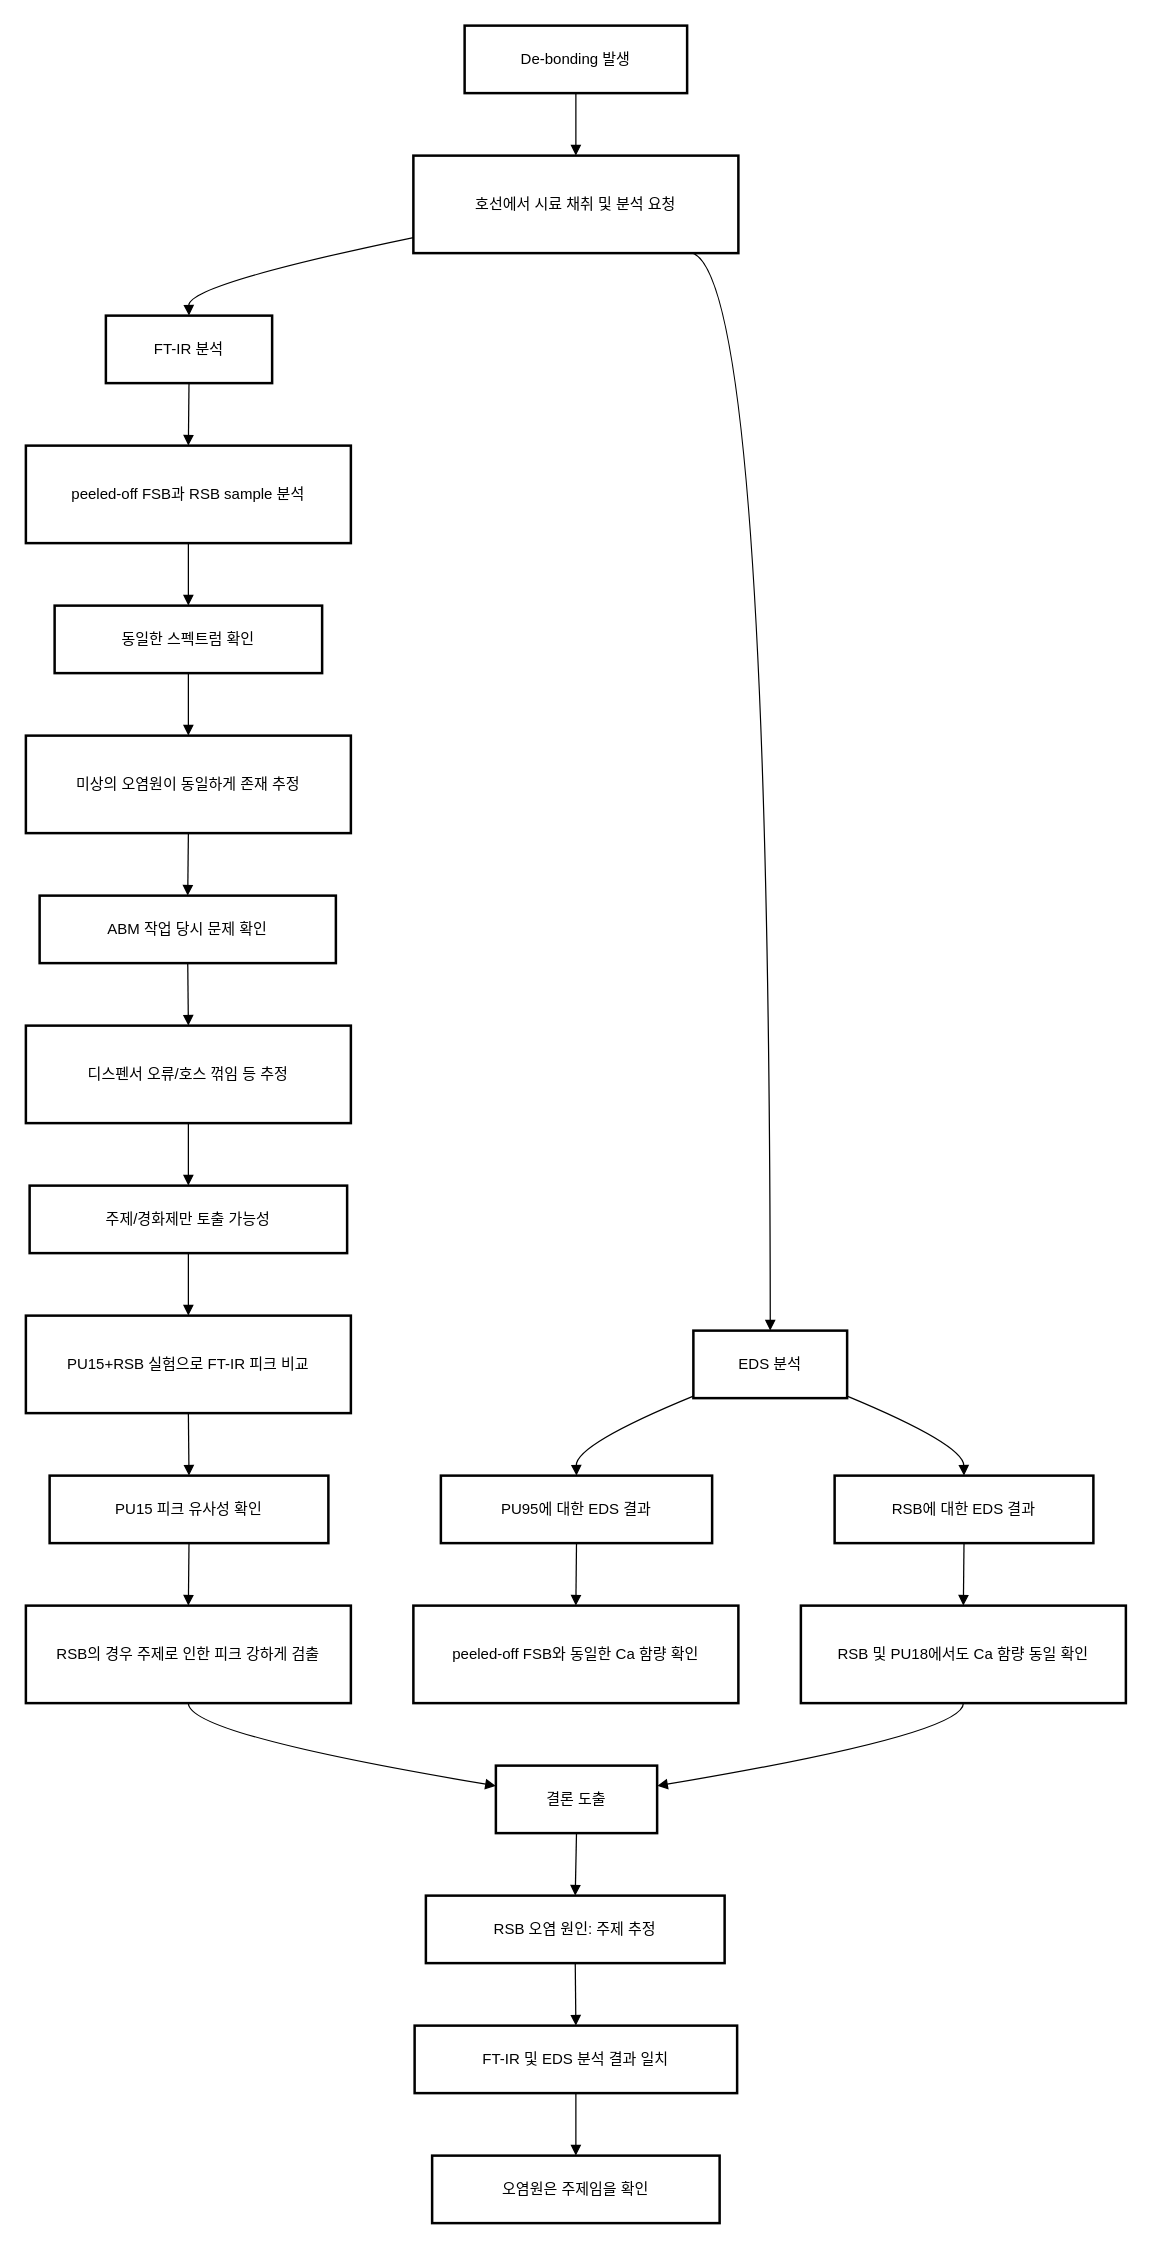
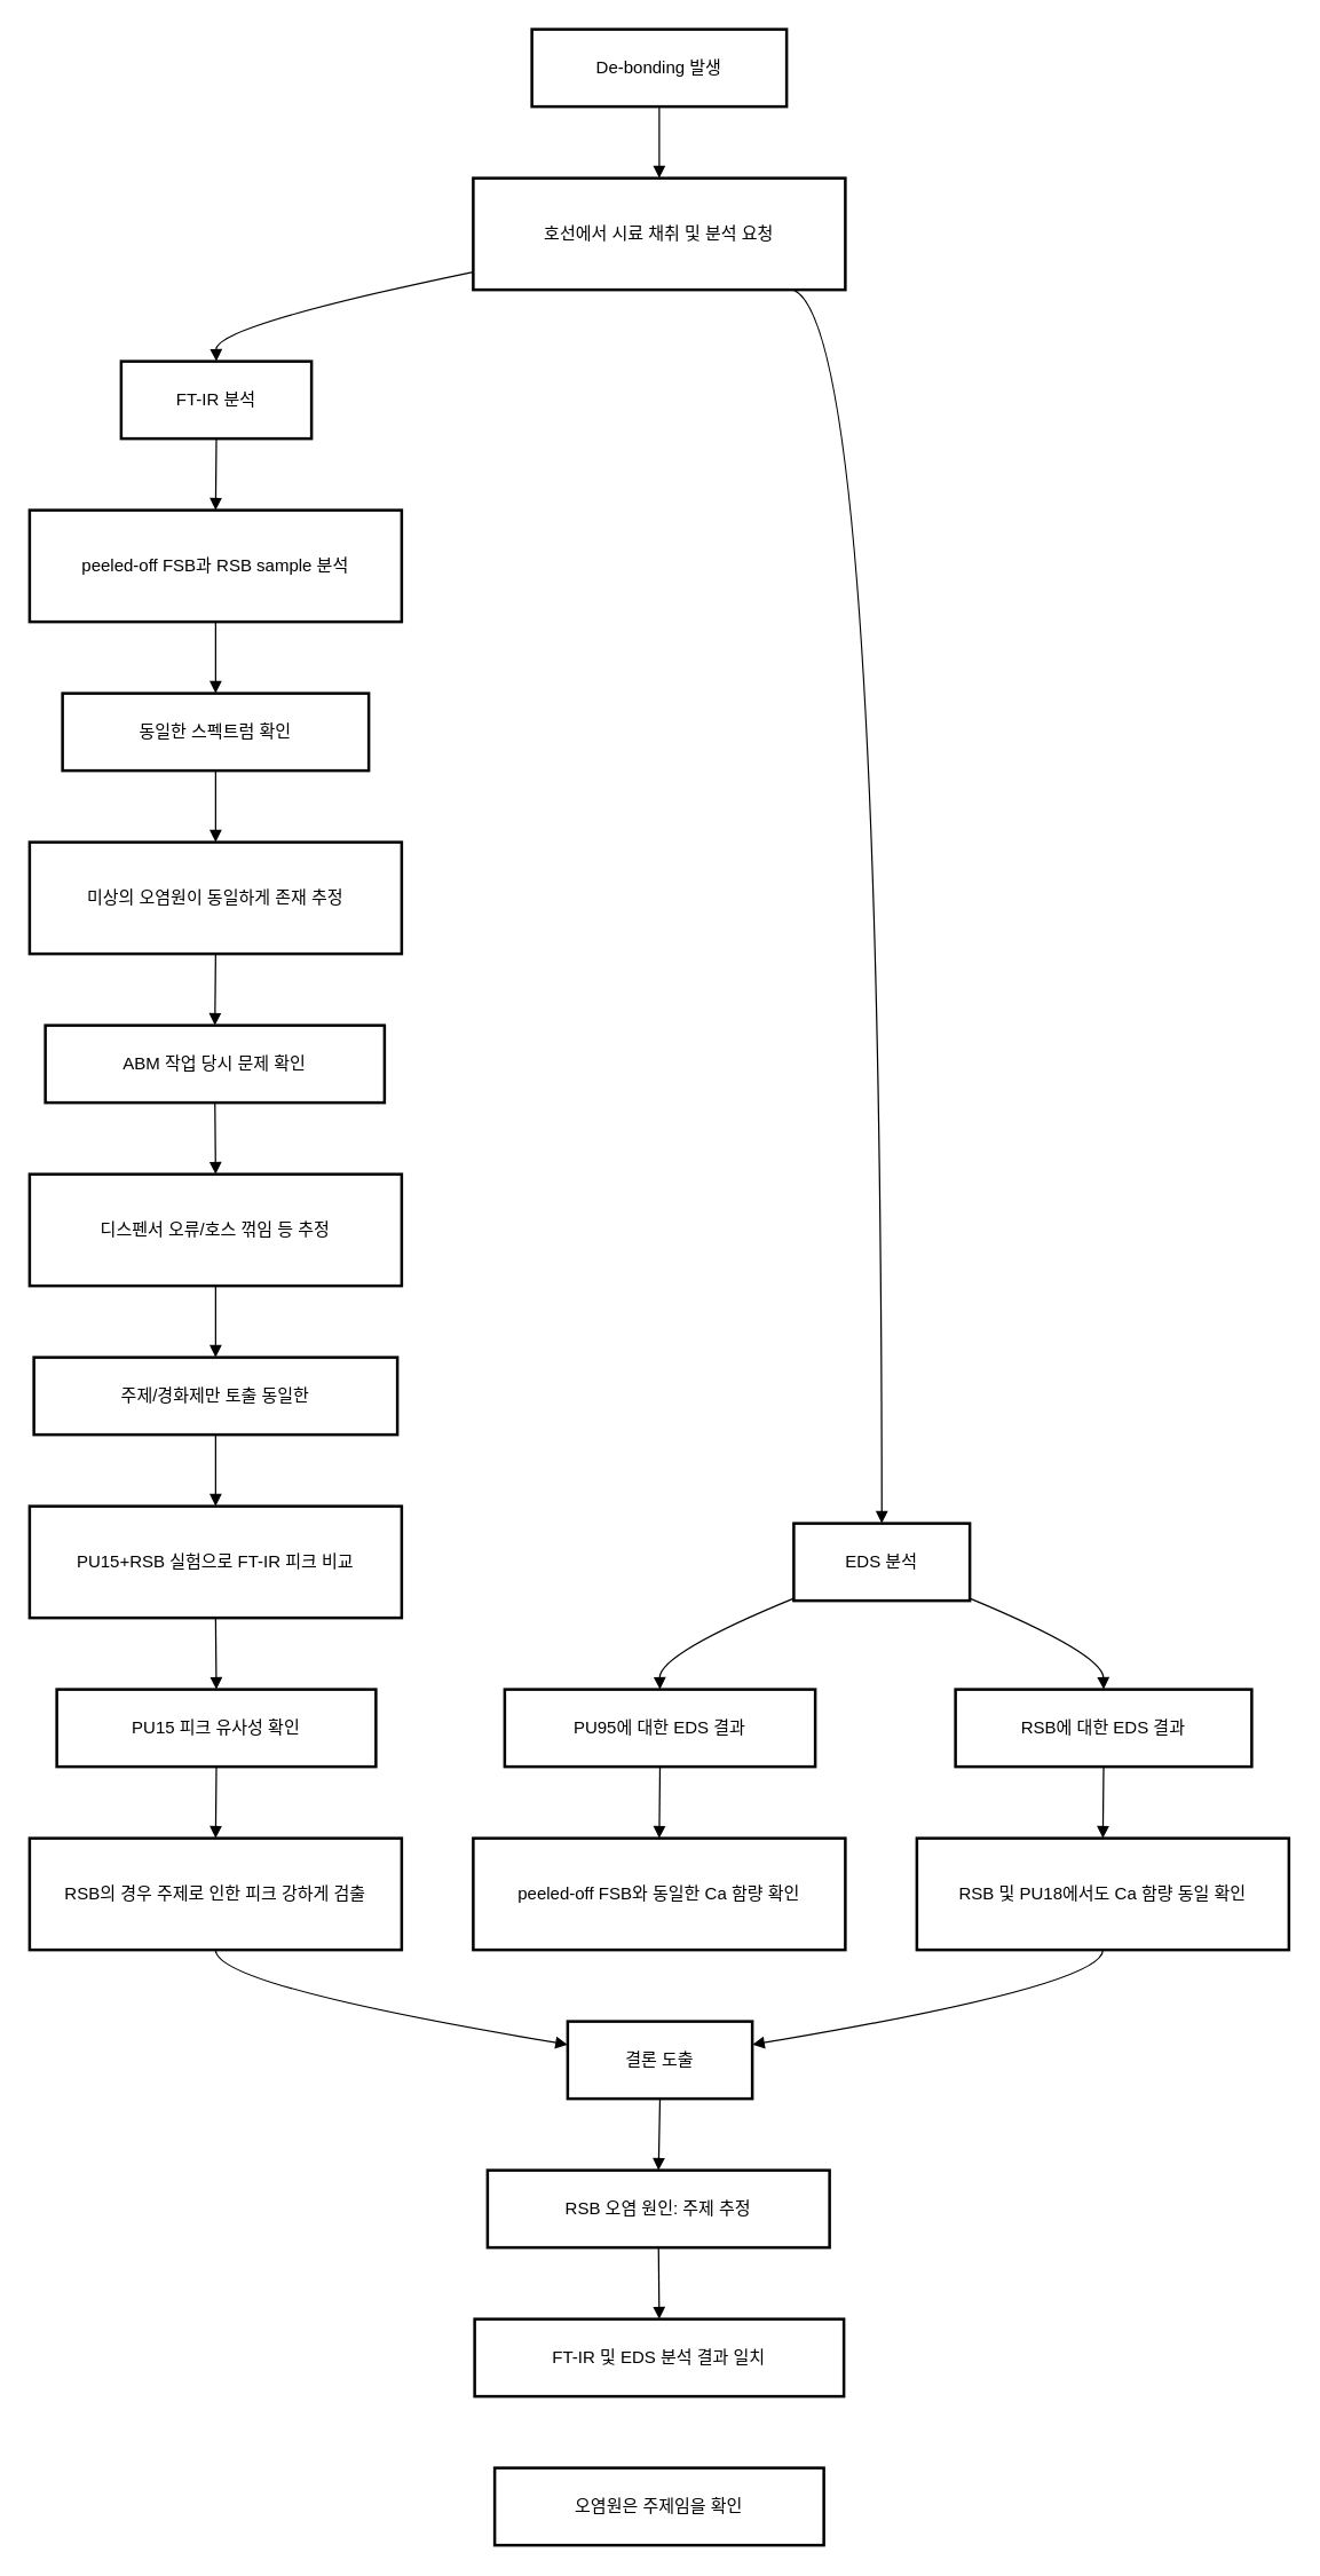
  <mxCell id="0" />
  <mxCell id="1" parent="0" />
  <mxCell id="2" value="De-bonding 발생" style="whiteSpace=wrap;strokeWidth=2;" vertex="1" parent="1"><mxGeometry x="371" y="20" width="178" height="54" as="geometry" /></mxCell>
  <mxCell id="3" value="호선에서 시료 채취 및 분석 요청" style="whiteSpace=wrap;strokeWidth=2;" vertex="1" parent="1"><mxGeometry x="330" y="124" width="260" height="78" as="geometry" /></mxCell>
  <mxCell id="4" value="FT-IR 분석" style="whiteSpace=wrap;strokeWidth=2;" vertex="1" parent="1"><mxGeometry x="84" y="252" width="133" height="54" as="geometry" /></mxCell>
  <mxCell id="5" value="EDS 분석" style="whiteSpace=wrap;strokeWidth=2;" vertex="1" parent="1"><mxGeometry x="554" y="1064" width="123" height="54" as="geometry" /></mxCell>
  <mxCell id="6" value="peeled-off FSB과 RSB sample 분석" style="whiteSpace=wrap;strokeWidth=2;" vertex="1" parent="1"><mxGeometry x="20" y="356" width="260" height="78" as="geometry" /></mxCell>
  <mxCell id="7" value="동일한 스펙트럼 확인" style="whiteSpace=wrap;strokeWidth=2;" vertex="1" parent="1"><mxGeometry x="43" y="484" width="214" height="54" as="geometry" /></mxCell>
  <mxCell id="8" value="미상의 오염원이 동일하게 존재 추정" style="whiteSpace=wrap;strokeWidth=2;" vertex="1" parent="1"><mxGeometry x="20" y="588" width="260" height="78" as="geometry" /></mxCell>
  <mxCell id="9" value="ABM 작업 당시 문제 확인" style="whiteSpace=wrap;strokeWidth=2;" vertex="1" parent="1"><mxGeometry x="31" y="716" width="237" height="54" as="geometry" /></mxCell>
  <mxCell id="10" value="디스펜서 오류/호스 꺾임 등 추정" style="whiteSpace=wrap;strokeWidth=2;" vertex="1" parent="1"><mxGeometry x="20" y="820" width="260" height="78" as="geometry" /></mxCell>
- <mxCell id="11" value="주제/경화제만 토출 가능성" style="whiteSpace=wrap;strokeWidth=2;" vertex="1" parent="1"><mxGeometry x="23" y="948" width="254" height="54" as="geometry" /></mxCell>
+ <mxCell id="11" value="주제/경화제만 토출 동일한" style="whiteSpace=wrap;strokeWidth=2;" vertex="1" parent="1"><mxGeometry x="23" y="948" width="254" height="54" as="geometry" /></mxCell>
  <mxCell id="12" value="PU15+RSB 실험으로 FT-IR 피크 비교" style="whiteSpace=wrap;strokeWidth=2;" vertex="1" parent="1"><mxGeometry x="20" y="1052" width="260" height="78" as="geometry" /></mxCell>
  <mxCell id="13" value="PU15 피크 유사성 확인" style="whiteSpace=wrap;strokeWidth=2;" vertex="1" parent="1"><mxGeometry x="39" y="1180" width="223" height="54" as="geometry" /></mxCell>
  <mxCell id="14" value="RSB의 경우 주제로 인한 피크 강하게 검출" style="whiteSpace=wrap;strokeWidth=2;" vertex="1" parent="1"><mxGeometry x="20" y="1284" width="260" height="78" as="geometry" /></mxCell>
  <mxCell id="15" value="PU95에 대한 EDS 결과" style="whiteSpace=wrap;strokeWidth=2;" vertex="1" parent="1"><mxGeometry x="352" y="1180" width="217" height="54" as="geometry" /></mxCell>
  <mxCell id="16" value="peeled-off FSB와 동일한 Ca 함량 확인" style="whiteSpace=wrap;strokeWidth=2;" vertex="1" parent="1"><mxGeometry x="330" y="1284" width="260" height="78" as="geometry" /></mxCell>
  <mxCell id="17" value="RSB에 대한 EDS 결과" style="whiteSpace=wrap;strokeWidth=2;" vertex="1" parent="1"><mxGeometry x="667" y="1180" width="207" height="54" as="geometry" /></mxCell>
  <mxCell id="18" value="RSB 및 PU18에서도 Ca 함량 동일 확인" style="whiteSpace=wrap;strokeWidth=2;" vertex="1" parent="1"><mxGeometry x="640" y="1284" width="260" height="78" as="geometry" /></mxCell>
  <mxCell id="19" value="결론 도출" style="whiteSpace=wrap;strokeWidth=2;" vertex="1" parent="1"><mxGeometry x="396" y="1412" width="129" height="54" as="geometry" /></mxCell>
  <mxCell id="20" value="RSB 오염 원인: 주제 추정" style="whiteSpace=wrap;strokeWidth=2;" vertex="1" parent="1"><mxGeometry x="340" y="1516" width="239" height="54" as="geometry" /></mxCell>
  <mxCell id="21" value="FT-IR 및 EDS 분석 결과 일치" style="whiteSpace=wrap;strokeWidth=2;" vertex="1" parent="1"><mxGeometry x="331" y="1620" width="258" height="54" as="geometry" /></mxCell>
  <mxCell id="22" value="오염원은 주제임을 확인" style="whiteSpace=wrap;strokeWidth=2;" vertex="1" parent="1"><mxGeometry x="345" y="1724" width="230" height="54" as="geometry" /></mxCell>
  <mxCell id="23" value="" style="curved=1;startArrow=none;endArrow=block;exitX=0.5;exitY=1;entryX=0.5;entryY=0;rounded=0;" edge="1" parent="1" source="2" target="3"><mxGeometry relative="1" as="geometry"><Array as="points" /></mxGeometry></mxCell>
  <mxCell id="24" value="" style="curved=1;startArrow=none;endArrow=block;exitX=0;exitY=0.84;entryX=0.5;entryY=0;rounded=0;" edge="1" parent="1" source="3" target="4"><mxGeometry relative="1" as="geometry"><Array as="points"><mxPoint x="150" y="227" /></Array></mxGeometry></mxCell>
  <mxCell id="25" value="" style="curved=1;startArrow=none;endArrow=block;exitX=0.86;exitY=1;entryX=0.5;entryY=0;rounded=0;" edge="1" parent="1" source="3" target="5"><mxGeometry relative="1" as="geometry"><Array as="points"><mxPoint x="615" y="227" /></Array></mxGeometry></mxCell>
  <mxCell id="26" value="" style="curved=1;startArrow=none;endArrow=block;exitX=0.5;exitY=1;entryX=0.5;entryY=0;rounded=0;" edge="1" parent="1" source="4" target="6"><mxGeometry relative="1" as="geometry"><Array as="points" /></mxGeometry></mxCell>
  <mxCell id="27" value="" style="curved=1;startArrow=none;endArrow=block;exitX=0.5;exitY=1;entryX=0.5;entryY=0;rounded=0;" edge="1" parent="1" source="6" target="7"><mxGeometry relative="1" as="geometry"><Array as="points" /></mxGeometry></mxCell>
  <mxCell id="28" value="" style="curved=1;startArrow=none;endArrow=block;exitX=0.5;exitY=1;entryX=0.5;entryY=0;rounded=0;" edge="1" parent="1" source="7" target="8"><mxGeometry relative="1" as="geometry"><Array as="points" /></mxGeometry></mxCell>
  <mxCell id="29" value="" style="curved=1;startArrow=none;endArrow=block;exitX=0.5;exitY=1;entryX=0.5;entryY=0;rounded=0;" edge="1" parent="1" source="8" target="9"><mxGeometry relative="1" as="geometry"><Array as="points" /></mxGeometry></mxCell>
  <mxCell id="30" value="" style="curved=1;startArrow=none;endArrow=block;exitX=0.5;exitY=1;entryX=0.5;entryY=0;rounded=0;" edge="1" parent="1" source="9" target="10"><mxGeometry relative="1" as="geometry"><Array as="points" /></mxGeometry></mxCell>
  <mxCell id="31" value="" style="curved=1;startArrow=none;endArrow=block;exitX=0.5;exitY=1;entryX=0.5;entryY=0;rounded=0;" edge="1" parent="1" source="10" target="11"><mxGeometry relative="1" as="geometry"><Array as="points" /></mxGeometry></mxCell>
  <mxCell id="32" value="" style="curved=1;startArrow=none;endArrow=block;exitX=0.5;exitY=1;entryX=0.5;entryY=0;rounded=0;" edge="1" parent="1" source="11" target="12"><mxGeometry relative="1" as="geometry"><Array as="points" /></mxGeometry></mxCell>
  <mxCell id="33" value="" style="curved=1;startArrow=none;endArrow=block;exitX=0.5;exitY=1;entryX=0.5;entryY=0;rounded=0;" edge="1" parent="1" source="12" target="13"><mxGeometry relative="1" as="geometry"><Array as="points" /></mxGeometry></mxCell>
  <mxCell id="34" value="" style="curved=1;startArrow=none;endArrow=block;exitX=0.5;exitY=1;entryX=0.5;entryY=0;rounded=0;" edge="1" parent="1" source="13" target="14"><mxGeometry relative="1" as="geometry"><Array as="points" /></mxGeometry></mxCell>
  <mxCell id="35" value="" style="curved=1;startArrow=none;endArrow=block;exitX=0;exitY=0.97;entryX=0.5;entryY=0;rounded=0;" edge="1" parent="1" source="5" target="15"><mxGeometry relative="1" as="geometry"><Array as="points"><mxPoint x="460" y="1155" /></Array></mxGeometry></mxCell>
  <mxCell id="36" value="" style="curved=1;startArrow=none;endArrow=block;exitX=0.5;exitY=1;entryX=0.5;entryY=0;rounded=0;" edge="1" parent="1" source="15" target="16"><mxGeometry relative="1" as="geometry"><Array as="points" /></mxGeometry></mxCell>
  <mxCell id="37" value="" style="curved=1;startArrow=none;endArrow=block;exitX=1;exitY=0.97;entryX=0.5;entryY=0;rounded=0;" edge="1" parent="1" source="5" target="17"><mxGeometry relative="1" as="geometry"><Array as="points"><mxPoint x="770" y="1155" /></Array></mxGeometry></mxCell>
  <mxCell id="38" value="" style="curved=1;startArrow=none;endArrow=block;exitX=0.5;exitY=1;entryX=0.5;entryY=0;rounded=0;" edge="1" parent="1" source="17" target="18"><mxGeometry relative="1" as="geometry"><Array as="points" /></mxGeometry></mxCell>
  <mxCell id="39" value="" style="curved=1;startArrow=none;endArrow=block;exitX=0.5;exitY=1;entryX=0;entryY=0.3;rounded=0;" edge="1" parent="1" source="14" target="19"><mxGeometry relative="1" as="geometry"><Array as="points"><mxPoint x="150" y="1387" /></Array></mxGeometry></mxCell>
  <mxCell id="40" value="" style="curved=1;startArrow=none;endArrow=block;exitX=0.5;exitY=1;entryX=1;entryY=0.3;rounded=0;" edge="1" parent="1" source="18" target="19"><mxGeometry relative="1" as="geometry"><Array as="points"><mxPoint x="770" y="1387" /></Array></mxGeometry></mxCell>
  <mxCell id="41" value="" style="curved=1;startArrow=none;endArrow=block;exitX=0.5;exitY=1;entryX=0.5;entryY=0;rounded=0;" edge="1" parent="1" source="19" target="20"><mxGeometry relative="1" as="geometry"><Array as="points" /></mxGeometry></mxCell>
  <mxCell id="42" value="" style="curved=1;startArrow=none;endArrow=block;exitX=0.5;exitY=1;entryX=0.5;entryY=0;rounded=0;" edge="1" parent="1" source="20" target="21"><mxGeometry relative="1" as="geometry"><Array as="points" /></mxGeometry></mxCell>
- <mxCell id="43" value="" style="curved=1;startArrow=none;endArrow=block;exitX=0.5;exitY=1;entryX=0.5;entryY=0;rounded=0;" edge="1" parent="1" source="21" target="22"><mxGeometry relative="1" as="geometry"><Array as="points" /></mxGeometry></mxCell>
